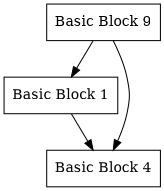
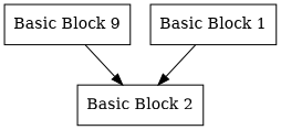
  digraph {
    node [shape=box]
    n1 [label="Basic Block 9"]
    "Basic Block 1"
-   "Basic Block 2" [label="Basic Block 4"]
-   n1 -> "Basic Block 1"
+   "Basic Block 2"
    n1 -> "Basic Block 2"
    "Basic Block 1" -> "Basic Block 2"
  }
